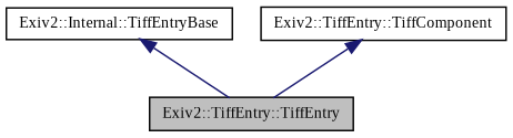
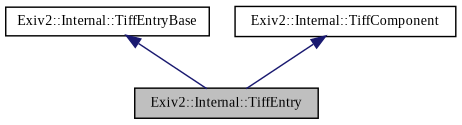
  digraph {
    fontname="Liberation Serif"
    node [color=black fillcolor=white fontname="Liberation Serif" fontsize=10 shape=record style=filled]
    edge [color=midnightblue dir=back fontname="Liberation Serif" fontsize=10 labelfontname=FreeSans labelfontsize=10 style=solid]
-   n1 [fillcolor=grey75 fontcolor=black height=0.2 label="Exiv2::TiffEntry::TiffEntry" width=0.4]
+   n1 [fillcolor=grey75 fontcolor=black height=0.2 label="Exiv2::Internal::TiffEntry" width=0.4]
    n2 [height=0.2 label="Exiv2::Internal::TiffEntryBase" width=0.4]
-   n3 [height=0.2 label="Exiv2::TiffEntry::TiffComponent" width=0.4]
+   n3 [height=0.2 label="Exiv2::Internal::TiffComponent" width=0.4]
    n2 -> n1
    n3 -> n1
  }
